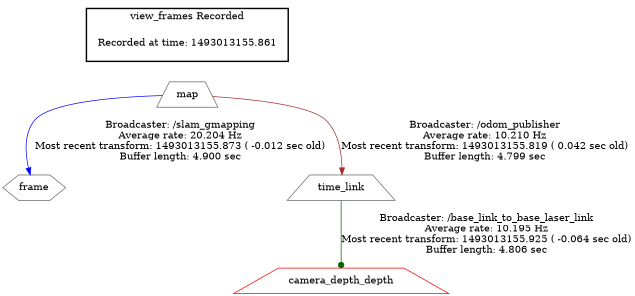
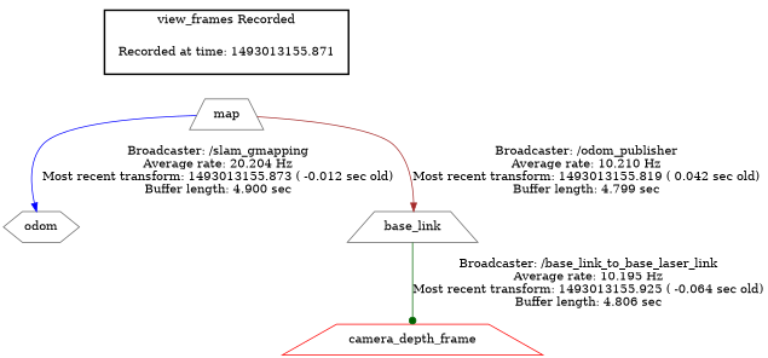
  digraph {
    node [color=gray40 shape=trapezium]
    edge [arrowhead=normal]
-   "Recorded at time: 1493013155.861" [shape=plaintext]
+   "Recorded at time: 1493013155.861" [shape=plaintext label="Recorded at time: 1493013155.871"]
    map
-   odom [shape=hexagon label=frame]
-   base_link [label=time_link]
-   camera_depth_frame [color=red label=camera_depth_depth]
+   odom [shape=hexagon]
+   base_link
+   camera_depth_frame [color=red]
    subgraph cluster_1 {
      color=black
      label="view_frames Recorded"
      style=bold
      "Recorded at time: 1493013155.861"
    }
    "Recorded at time: 1493013155.861" -> map [style=invis arrowhead=""]
    map -> odom [color=blue label="Broadcaster: /slam_gmapping\nAverage rate: 20.204 Hz\nMost recent transform: 1493013155.873 ( -0.012 sec old)\nBuffer length: 4.900 sec\n"]
    map -> base_link [color=brown label="Broadcaster: /odom_publisher\nAverage rate: 10.210 Hz\nMost recent transform: 1493013155.819 ( 0.042 sec old)\nBuffer length: 4.799 sec\n"]
    base_link -> camera_depth_frame [arrowhead=dot color=darkgreen label="Broadcaster: /base_link_to_base_laser_link\nAverage rate: 10.195 Hz\nMost recent transform: 1493013155.925 ( -0.064 sec old)\nBuffer length: 4.806 sec\n"]
  }
